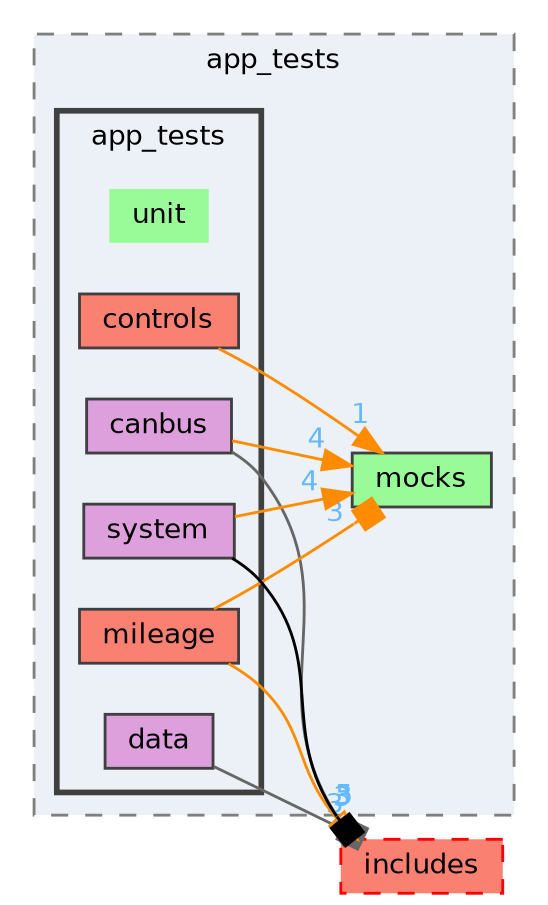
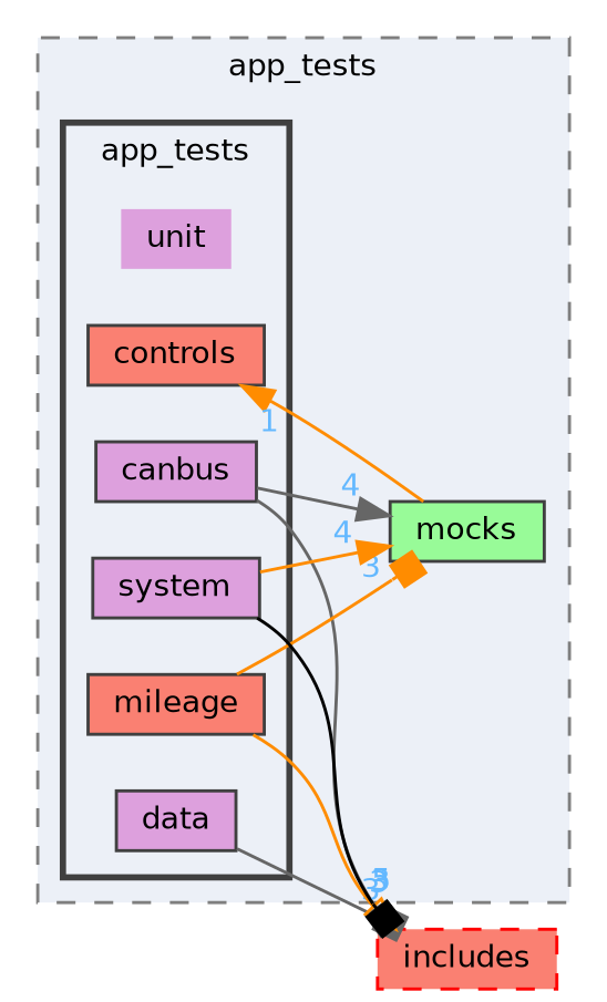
  digraph {
    compound=true
    rankdir=LR
    node [fontname=Helvetica fontsize=10 shape=box style=filled fillcolor=plum color=grey25]
    edge [color=darkorange fontcolor=steelblue1 fontname=Helvetica fontsize=10 headlabel=3 labeldistance=1.5 labelfontname=Helvetica labelfontsize=10 arrowhead=box]
-   n1 [height=0.2 label=unit shape=plaintext width=0.4 fillcolor=palegreen color=""]
+   n1 [height=0.2 label=unit shape=plaintext width=0.4 color=""]
    n2 [height=0.2 label=canbus width=0.4]
    n3 [fillcolor=salmon height=0.2 label=controls width=0.4]
    n4 [height=0.2 label=data width=0.4]
    n5 [fillcolor=salmon height=0.2 label=mileage width=0.4]
    n6 [height=0.2 label=system width=0.4]
    n7 [fillcolor=palegreen height=0.2 label=mocks width=0.4]
    n8 [color=red fillcolor=salmon height=0.2 label=includes style="filled,dashed" width=0.4]
    subgraph cluster_1 {
      bgcolor="#ecf0f7"
      fontname=Helvetica
      fontsize=10
      label=app_tests
      pencolor=grey50
      style="filled,dashed"
      n7
      subgraph cluster_2 {
        bgcolor="#ecf0f7"
        fontname=Helvetica
        fontsize=10
        pencolor=grey25
        style="filled,bold"
        n1
        n2
        n3
        n4
        n5
        n6
      }
    }
-   n2 -> n7 [headlabel=4 arrowhead=normal]
+   n2 -> n7 [color=gray40 headlabel=4 arrowhead=normal]
    n2 -> n8 [color=gray40 headlabel=5]
-   n3 -> n7 [headlabel=1 arrowhead=normal]
+   n7 -> n3 [headlabel=1 arrowhead=normal]
    n4 -> n8 [color=gray40]
    n5 -> n7
    n5 -> n8 [arrowhead=onormal]
    n6 -> n7 [headlabel=4 arrowhead=normal]
    n6 -> n8 [color=black]
  }
